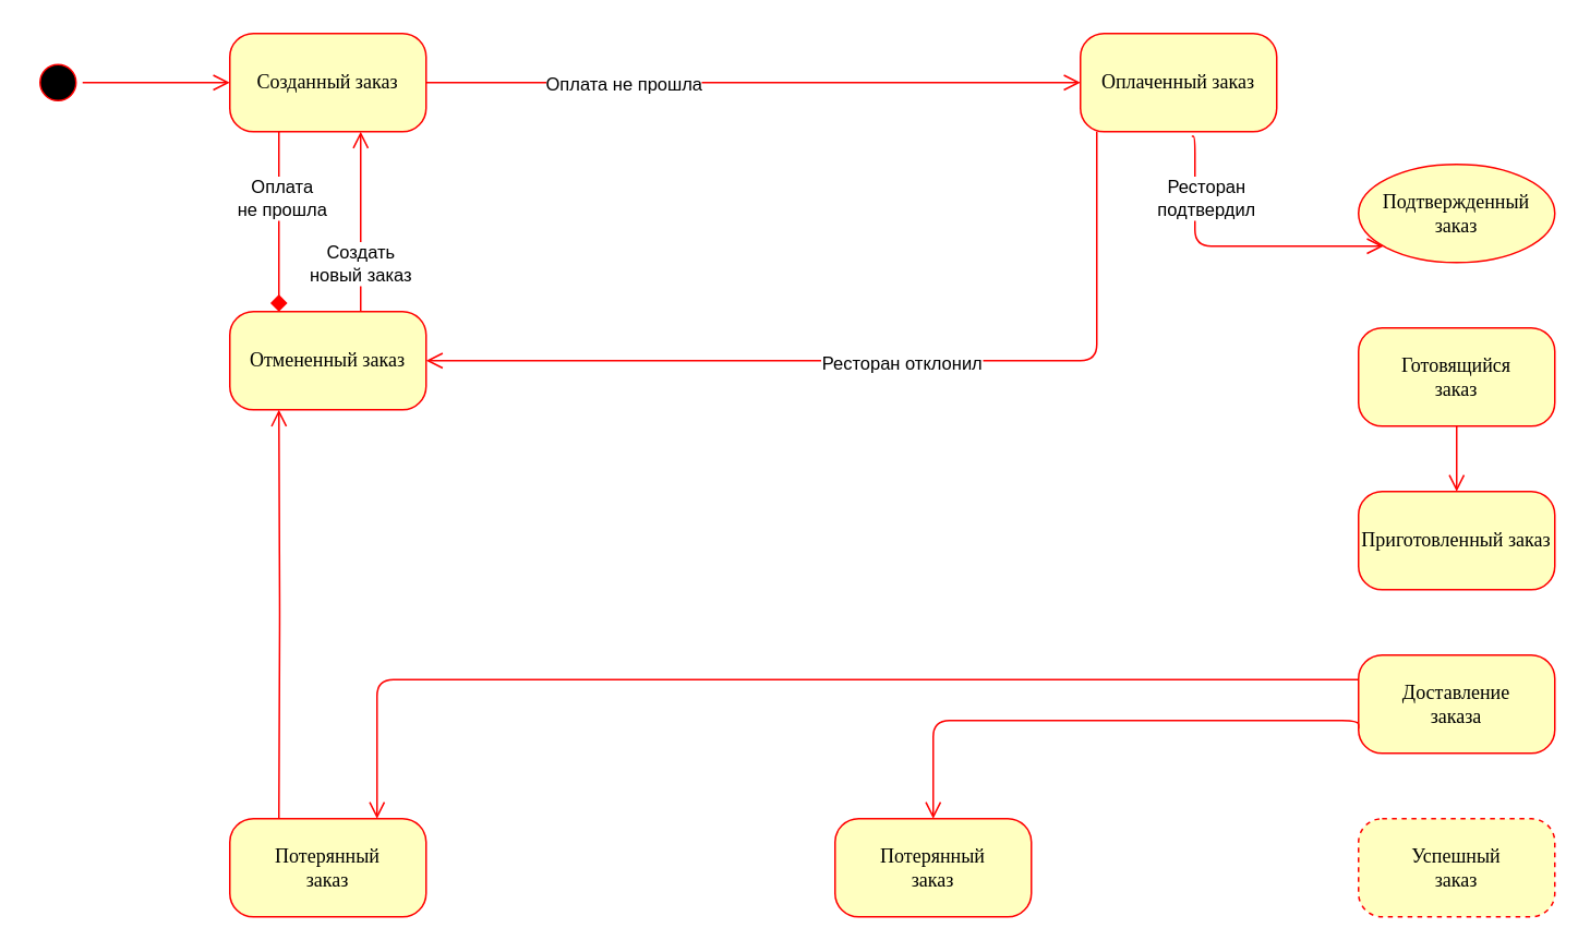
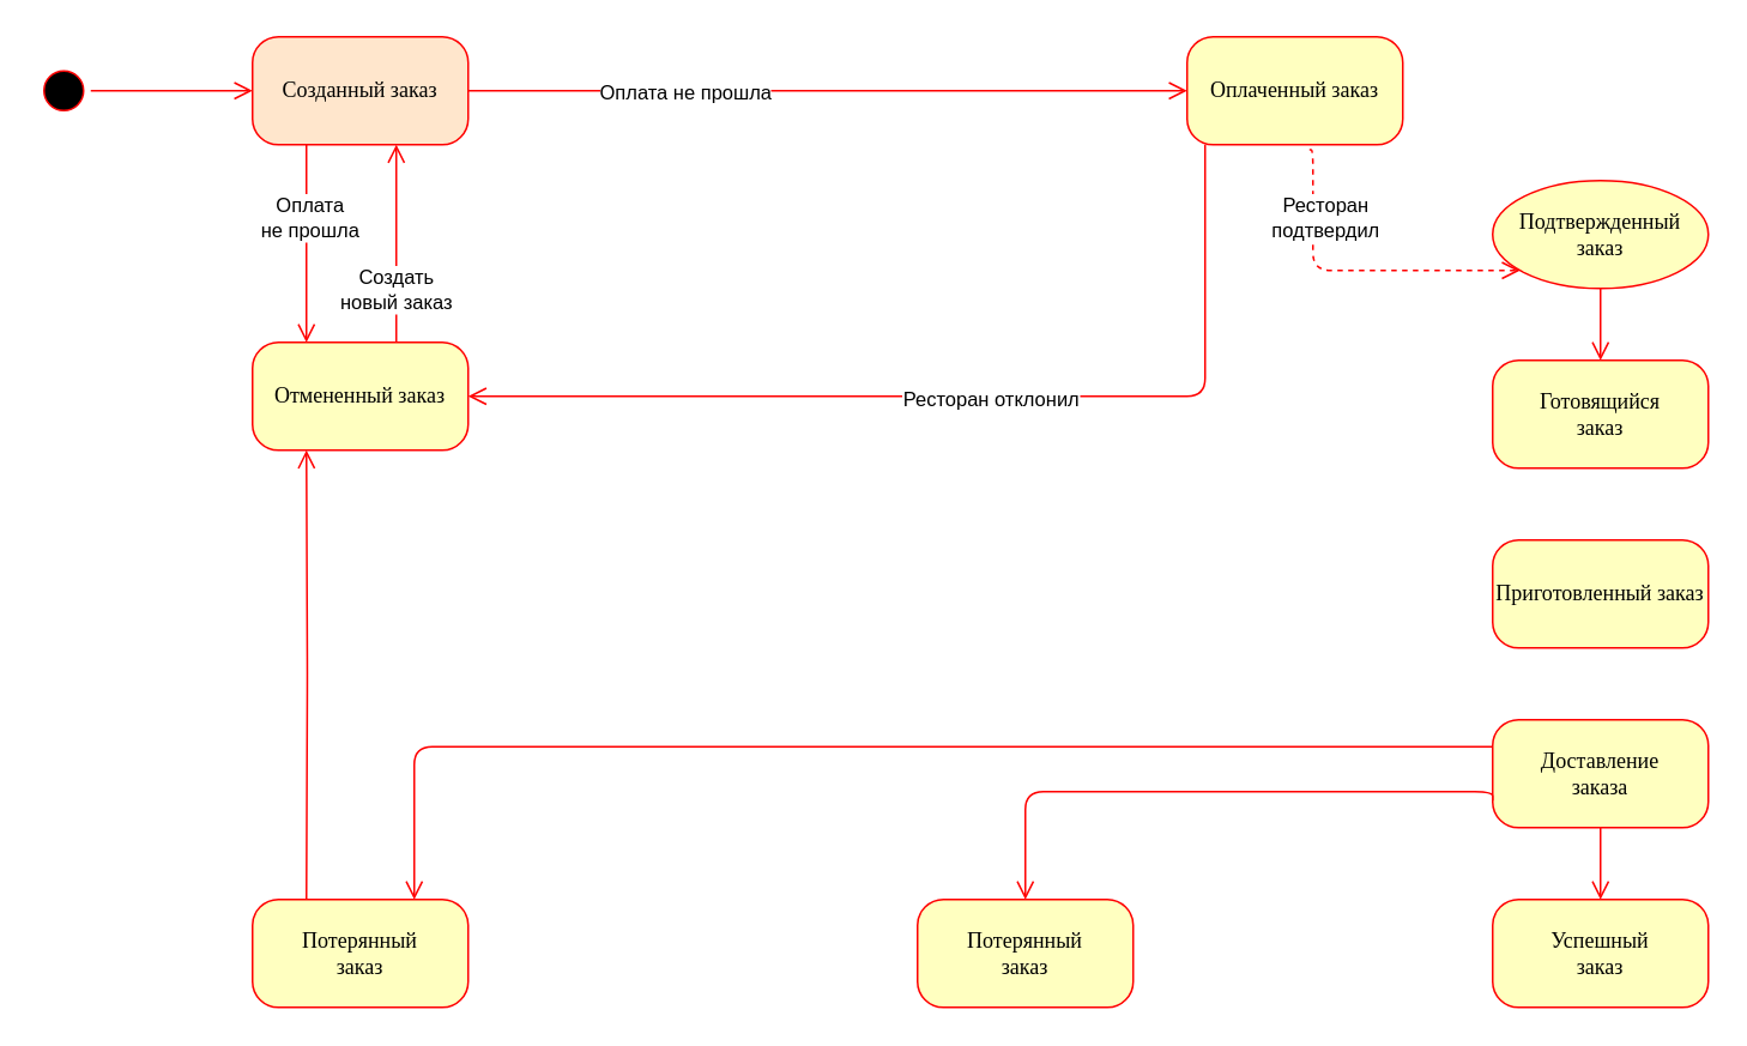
  <mxCell id="0" />
  <mxCell id="1" parent="0" />
  <mxCell id="2" value="" style="ellipse;html=1;shape=startState;fillColor=#000000;strokeColor=#ff0000;rounded=1;shadow=0;comic=0;labelBackgroundColor=none;fontFamily=Verdana;fontSize=12;fontColor=#000000;align=center;direction=south;" parent="1" vertex="1"><mxGeometry x="20" y="35" width="30" height="30" as="geometry" /></mxCell>
  <mxCell id="3" value="Отмененный заказ" style="rounded=1;whiteSpace=wrap;html=1;arcSize=24;fillColor=#ffffc0;strokeColor=#ff0000;shadow=0;comic=0;labelBackgroundColor=none;fontFamily=Verdana;fontSize=12;fontColor=#000000;align=center;" parent="1" vertex="1"><mxGeometry x="140" y="190" width="120" height="60" as="geometry" /></mxCell>
- <mxCell id="4" value="Созданный заказ" style="rounded=1;whiteSpace=wrap;html=1;arcSize=24;fillColor=#ffffc0;strokeColor=#ff0000;shadow=0;comic=0;labelBackgroundColor=none;fontFamily=Verdana;fontSize=12;fontColor=#000000;align=center;" parent="1" vertex="1"><mxGeometry x="140" y="20" width="120" height="60" as="geometry" /></mxCell>
+ <mxCell id="4" value="Созданный заказ" style="rounded=1;whiteSpace=wrap;html=1;arcSize=24;fillColor=#ffe6cc;strokeColor=#ff0000;shadow=0;comic=0;labelBackgroundColor=none;fontFamily=Verdana;fontSize=12;fontColor=#000000;align=center;" parent="1" vertex="1"><mxGeometry x="140" y="20" width="120" height="60" as="geometry" /></mxCell>
  <mxCell id="5" value="Оплаченный заказ" style="rounded=1;whiteSpace=wrap;html=1;arcSize=24;fillColor=#ffffc0;strokeColor=#ff0000;shadow=0;comic=0;labelBackgroundColor=none;fontFamily=Verdana;fontSize=12;fontColor=#000000;align=center;" parent="1" vertex="1"><mxGeometry x="660" y="20" width="120" height="60" as="geometry" /></mxCell>
  <mxCell id="6" style="edgeStyle=orthogonalEdgeStyle;html=1;labelBackgroundColor=none;endArrow=open;endSize=8;strokeColor=#ff0000;fontFamily=Verdana;fontSize=12;align=left;" parent="1" source="2" target="4" edge="1"><mxGeometry relative="1" as="geometry" /></mxCell>
- <mxCell id="7" style="edgeStyle=orthogonalEdgeStyle;html=1;exitX=0.25;exitY=1;entryX=0.25;entryY=0;labelBackgroundColor=none;endArrow=diamond;endSize=8;strokeColor=#ff0000;fontFamily=Verdana;fontSize=12;align=left;exitDx=0;exitDy=0;entryDx=0;entryDy=0;" parent="1" source="4" target="3" edge="1"><mxGeometry relative="1" as="geometry" /></mxCell>
+ <mxCell id="7" style="edgeStyle=orthogonalEdgeStyle;html=1;exitX=0.25;exitY=1;entryX=0.25;entryY=0;labelBackgroundColor=none;endArrow=open;endSize=8;strokeColor=#ff0000;fontFamily=Verdana;fontSize=12;align=left;exitDx=0;exitDy=0;entryDx=0;entryDy=0;" parent="1" source="4" target="3" edge="1"><mxGeometry relative="1" as="geometry" /></mxCell>
  <mxCell id="8" value="Оплата&lt;div&gt;не прошла&lt;/div&gt;" style="edgeLabel;html=1;align=center;verticalAlign=middle;resizable=0;points=[];" vertex="1" connectable="0" parent="7"><mxGeometry x="-0.224" y="1" relative="1" as="geometry"><mxPoint y="-3" as="offset" /></mxGeometry></mxCell>
  <mxCell id="9" style="edgeStyle=orthogonalEdgeStyle;html=1;labelBackgroundColor=none;endArrow=open;endSize=8;strokeColor=#ff0000;fontFamily=Verdana;fontSize=12;align=left;entryX=1;entryY=0.5;entryDx=0;entryDy=0;" parent="1" target="3" edge="1"><mxGeometry relative="1" as="geometry"><mxPoint x="670" y="80" as="sourcePoint" /><Array as="points"><mxPoint x="670" y="80" /><mxPoint x="670" y="220" /></Array></mxGeometry></mxCell>
  <mxCell id="10" value="Ресторан отклонил" style="edgeLabel;html=1;align=center;verticalAlign=middle;resizable=0;points=[];" vertex="1" connectable="0" parent="9"><mxGeometry x="-0.053" y="1" relative="1" as="geometry"><mxPoint as="offset" /></mxGeometry></mxCell>
  <mxCell id="11" style="edgeStyle=orthogonalEdgeStyle;html=1;labelBackgroundColor=none;endArrow=open;endSize=8;strokeColor=#ff0000;fontFamily=Verdana;fontSize=12;align=left;exitX=1;exitY=0.5;exitDx=0;exitDy=0;entryX=0;entryY=0.5;entryDx=0;entryDy=0;" edge="1" parent="1" source="4" target="5"><mxGeometry relative="1" as="geometry"><mxPoint x="60" y="60" as="sourcePoint" /><mxPoint x="150" y="60" as="targetPoint" /></mxGeometry></mxCell>
  <mxCell id="12" value="Оплата не прошла" style="edgeLabel;html=1;align=center;verticalAlign=middle;resizable=0;points=[];" vertex="1" connectable="0" parent="11"><mxGeometry x="0.015" relative="1" as="geometry"><mxPoint x="-83" as="offset" /></mxGeometry></mxCell>
  <mxCell id="13" style="edgeStyle=orthogonalEdgeStyle;html=1;exitX=0.25;exitY=1;entryX=0.25;entryY=0;labelBackgroundColor=none;endArrow=open;endSize=8;strokeColor=#ff0000;fontFamily=Verdana;fontSize=12;align=left;exitDx=0;exitDy=0;entryDx=0;entryDy=0;" edge="1" parent="1"><mxGeometry relative="1" as="geometry"><mxPoint x="220" y="190" as="sourcePoint" /><mxPoint x="220" y="80" as="targetPoint" /></mxGeometry></mxCell>
  <mxCell id="14" value="Создать&lt;div&gt;новый заказ&lt;/div&gt;" style="edgeLabel;html=1;align=center;verticalAlign=middle;resizable=0;points=[];" vertex="1" connectable="0" parent="13"><mxGeometry x="-0.224" y="1" relative="1" as="geometry"><mxPoint y="13" as="offset" /></mxGeometry></mxCell>
  <mxCell id="15" value="Подтвержденный заказ" style="ellipse;whiteSpace=wrap;html=1;arcSize=24;fillColor=#ffffc0;strokeColor=#ff0000;shadow=0;comic=0;labelBackgroundColor=none;fontFamily=Verdana;fontSize=12;fontColor=#000000;align=center;" vertex="1" parent="1"><mxGeometry x="830" y="100" width="120" height="60" as="geometry" /></mxCell>
- <mxCell id="16" style="edgeStyle=orthogonalEdgeStyle;html=1;labelBackgroundColor=none;endArrow=open;endSize=8;strokeColor=#ff0000;fontFamily=Verdana;fontSize=12;align=left;exitX=0.567;exitY=1.048;exitDx=0;exitDy=0;exitPerimeter=0;" edge="1" parent="1" source="5" target="15"><mxGeometry relative="1" as="geometry"><mxPoint x="680" y="90" as="sourcePoint" /><mxPoint x="270" y="230" as="targetPoint" /><Array as="points"><mxPoint x="730" y="83" /><mxPoint x="730" y="150" /></Array></mxGeometry></mxCell>
+ <mxCell id="16" style="edgeStyle=orthogonalEdgeStyle;html=1;labelBackgroundColor=none;endArrow=open;endSize=8;strokeColor=#ff0000;fontFamily=Verdana;fontSize=12;align=left;exitX=0.567;exitY=1.048;exitDx=0;exitDy=0;exitPerimeter=0;dashed=1;" edge="1" parent="1" source="5" target="15"><mxGeometry relative="1" as="geometry"><mxPoint x="680" y="90" as="sourcePoint" /><mxPoint x="270" y="230" as="targetPoint" /><Array as="points"><mxPoint x="730" y="83" /><mxPoint x="730" y="150" /></Array></mxGeometry></mxCell>
  <mxCell id="17" value="Ресторан&lt;div&gt;подтвердил&lt;/div&gt;" style="edgeLabel;html=1;align=center;verticalAlign=middle;resizable=0;points=[];" vertex="1" connectable="0" parent="16"><mxGeometry x="-0.053" y="1" relative="1" as="geometry"><mxPoint x="-11" y="-29" as="offset" /></mxGeometry></mxCell>
  <mxCell id="18" value="Готовящийся&lt;div&gt;заказ&lt;/div&gt;" style="rounded=1;whiteSpace=wrap;html=1;arcSize=24;fillColor=#ffffc0;strokeColor=#ff0000;shadow=0;comic=0;labelBackgroundColor=none;fontFamily=Verdana;fontSize=12;fontColor=#000000;align=center;" vertex="1" parent="1"><mxGeometry x="830" y="200" width="120" height="60" as="geometry" /></mxCell>
  <mxCell id="19" value="Приготовленный заказ" style="rounded=1;whiteSpace=wrap;html=1;arcSize=24;fillColor=#ffffc0;strokeColor=#ff0000;shadow=0;comic=0;labelBackgroundColor=none;fontFamily=Verdana;fontSize=12;fontColor=#000000;align=center;" vertex="1" parent="1"><mxGeometry x="830" y="300" width="120" height="60" as="geometry" /></mxCell>
- <mxCell id="21" style="edgeStyle=orthogonalEdgeStyle;html=1;exitX=0.5;exitY=1;labelBackgroundColor=none;endArrow=open;endSize=8;strokeColor=#ff0000;fontFamily=Verdana;fontSize=12;align=left;exitDx=0;exitDy=0;entryX=0.5;entryY=0;entryDx=0;entryDy=0;" edge="1" parent="1" source="18" target="19"><mxGeometry relative="1" as="geometry"><mxPoint x="900" y="170" as="sourcePoint" /><mxPoint x="900" y="210" as="targetPoint" /><Array as="points"><mxPoint x="890" y="280" /><mxPoint x="890" y="280" /></Array></mxGeometry></mxCell>
+ <mxCell id="20" style="edgeStyle=orthogonalEdgeStyle;html=1;exitX=0.5;exitY=1;labelBackgroundColor=none;endArrow=open;endSize=8;strokeColor=#ff0000;fontFamily=Verdana;fontSize=12;align=left;exitDx=0;exitDy=0;entryX=0.5;entryY=0;entryDx=0;entryDy=0;" edge="1" parent="1" source="15" target="18"><mxGeometry relative="1" as="geometry"><mxPoint x="780" y="200" as="sourcePoint" /><mxPoint x="780" y="280" as="targetPoint" /><Array as="points"><mxPoint x="890" y="180" /><mxPoint x="890" y="180" /></Array></mxGeometry></mxCell>
  <mxCell id="22" value="Доставление&lt;div&gt;заказа&lt;/div&gt;" style="rounded=1;whiteSpace=wrap;html=1;arcSize=24;fillColor=#ffffc0;strokeColor=#ff0000;shadow=0;comic=0;labelBackgroundColor=none;fontFamily=Verdana;fontSize=12;fontColor=#000000;align=center;" vertex="1" parent="1"><mxGeometry x="830" y="400" width="120" height="60" as="geometry" /></mxCell>
- <mxCell id="23" value="Успешный&lt;div&gt;заказ&lt;/div&gt;" style="rounded=1;whiteSpace=wrap;html=1;arcSize=24;fillColor=#ffffc0;strokeColor=#ff0000;shadow=0;comic=0;labelBackgroundColor=none;fontFamily=Verdana;fontSize=12;fontColor=#000000;align=center;dashed=1;" vertex="1" parent="1"><mxGeometry x="830" y="500" width="120" height="60" as="geometry" /></mxCell>
+ <mxCell id="23" value="Успешный&lt;div&gt;заказ&lt;/div&gt;" style="rounded=1;whiteSpace=wrap;html=1;arcSize=24;fillColor=#ffffc0;strokeColor=#ff0000;shadow=0;comic=0;labelBackgroundColor=none;fontFamily=Verdana;fontSize=12;fontColor=#000000;align=center;" vertex="1" parent="1"><mxGeometry x="830" y="500" width="120" height="60" as="geometry" /></mxCell>
+ <mxCell id="24" style="edgeStyle=orthogonalEdgeStyle;html=1;exitX=0.5;exitY=1;labelBackgroundColor=none;endArrow=open;endSize=8;strokeColor=#ff0000;fontFamily=Verdana;fontSize=12;align=left;exitDx=0;exitDy=0;entryX=0.5;entryY=0;entryDx=0;entryDy=0;" edge="1" parent="1" source="22" target="23"><mxGeometry relative="1" as="geometry"><mxPoint x="900" y="370" as="sourcePoint" /><mxPoint x="900" y="410" as="targetPoint" /><Array as="points"><mxPoint x="890" y="480" /><mxPoint x="890" y="480" /></Array></mxGeometry></mxCell>
  <mxCell id="25" value="Потерянный&lt;div&gt;заказ&lt;/div&gt;" style="rounded=1;whiteSpace=wrap;html=1;arcSize=24;fillColor=#ffffc0;strokeColor=#ff0000;shadow=0;comic=0;labelBackgroundColor=none;fontFamily=Verdana;fontSize=12;fontColor=#000000;align=center;" vertex="1" parent="1"><mxGeometry x="510" y="500" width="120" height="60" as="geometry" /></mxCell>
  <mxCell id="26" style="edgeStyle=orthogonalEdgeStyle;html=1;exitX=0;exitY=0.75;labelBackgroundColor=none;endArrow=open;endSize=8;strokeColor=#ff0000;fontFamily=Verdana;fontSize=12;align=left;exitDx=0;exitDy=0;entryX=0.5;entryY=0;entryDx=0;entryDy=0;" edge="1" parent="1" source="22" target="25"><mxGeometry relative="1" as="geometry"><mxPoint x="900" y="370" as="sourcePoint" /><mxPoint x="900" y="410" as="targetPoint" /><Array as="points"><mxPoint x="830" y="440" /><mxPoint x="570" y="440" /></Array></mxGeometry></mxCell>
  <mxCell id="27" value="Потерянный&lt;div&gt;заказ&lt;/div&gt;" style="rounded=1;whiteSpace=wrap;html=1;arcSize=24;fillColor=#ffffc0;strokeColor=#ff0000;shadow=0;comic=0;labelBackgroundColor=none;fontFamily=Verdana;fontSize=12;fontColor=#000000;align=center;" vertex="1" parent="1"><mxGeometry x="140" y="500" width="120" height="60" as="geometry" /></mxCell>
  <mxCell id="28" style="edgeStyle=orthogonalEdgeStyle;html=1;exitX=0;exitY=0.25;labelBackgroundColor=none;endArrow=open;endSize=8;strokeColor=#ff0000;fontFamily=Verdana;fontSize=12;align=left;exitDx=0;exitDy=0;" edge="1" parent="1" source="22"><mxGeometry relative="1" as="geometry"><mxPoint x="850" y="465" as="sourcePoint" /><mxPoint x="230" y="500" as="targetPoint" /><Array as="points"><mxPoint x="230" y="415" /></Array></mxGeometry></mxCell>
  <mxCell id="29" style="edgeStyle=orthogonalEdgeStyle;html=1;exitX=0.25;exitY=1;entryX=0.25;entryY=1;labelBackgroundColor=none;endArrow=open;endSize=8;strokeColor=#ff0000;fontFamily=Verdana;fontSize=12;align=left;exitDx=0;exitDy=0;entryDx=0;entryDy=0;" edge="1" parent="1" target="3"><mxGeometry relative="1" as="geometry"><mxPoint x="170" y="500" as="sourcePoint" /><mxPoint x="170" y="390" as="targetPoint" /></mxGeometry></mxCell>
